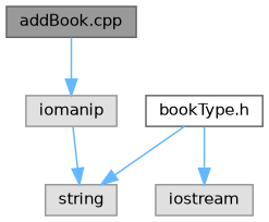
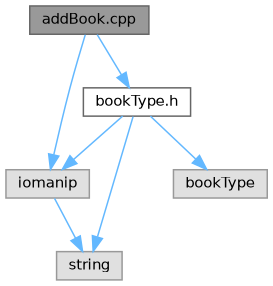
  digraph {
    node [color=grey60 fillcolor="#E0E0E0" fontname=Helvetica fontsize=10 shape=box style=filled]
    edge [color=steelblue1 fontname=Helvetica fontsize=10 labelfontname=Helvetica labelfontsize=10 style=solid]
    n1 [color=gray40 fillcolor=grey60 fontcolor=black height=0.2 label="addBook.cpp" width=0.4]
    n2 [color=grey40 fillcolor=white height=0.2 label="bookType.h" width=0.4]
    n3 [height=0.2 label=iomanip width=0.4]
    n4 [height=0.2 label=string width=0.4]
-   n5 [height=0.2 label=iostream width=0.4]
+   n5 [height=0.2 label=bookType width=0.4]
+   n1 -> n2
    n1 -> n3
+   n2 -> n3
    n2 -> n4
    n2 -> n5
    n3 -> n4
  }
